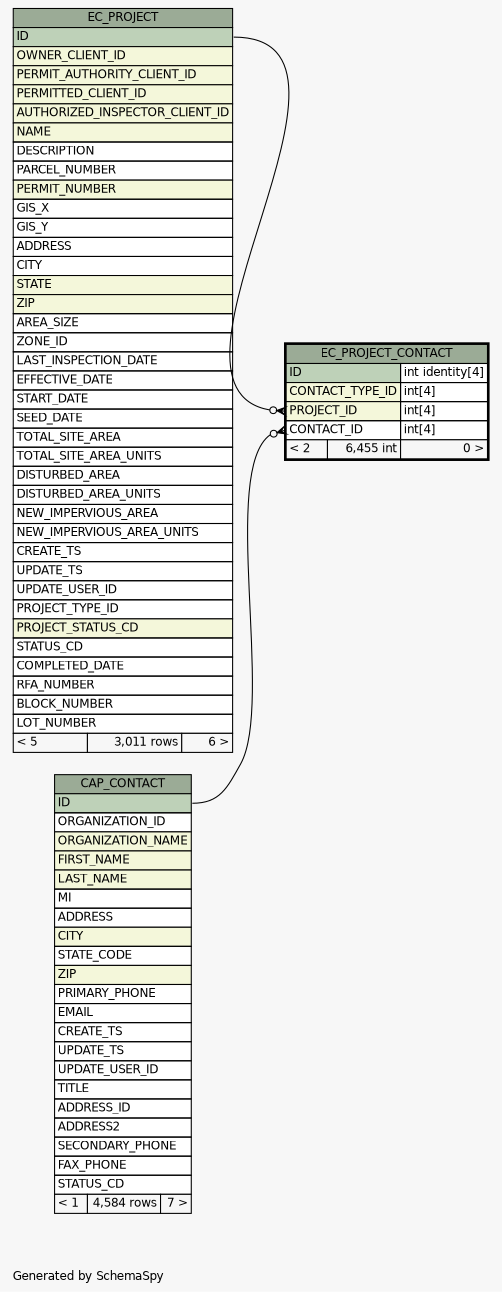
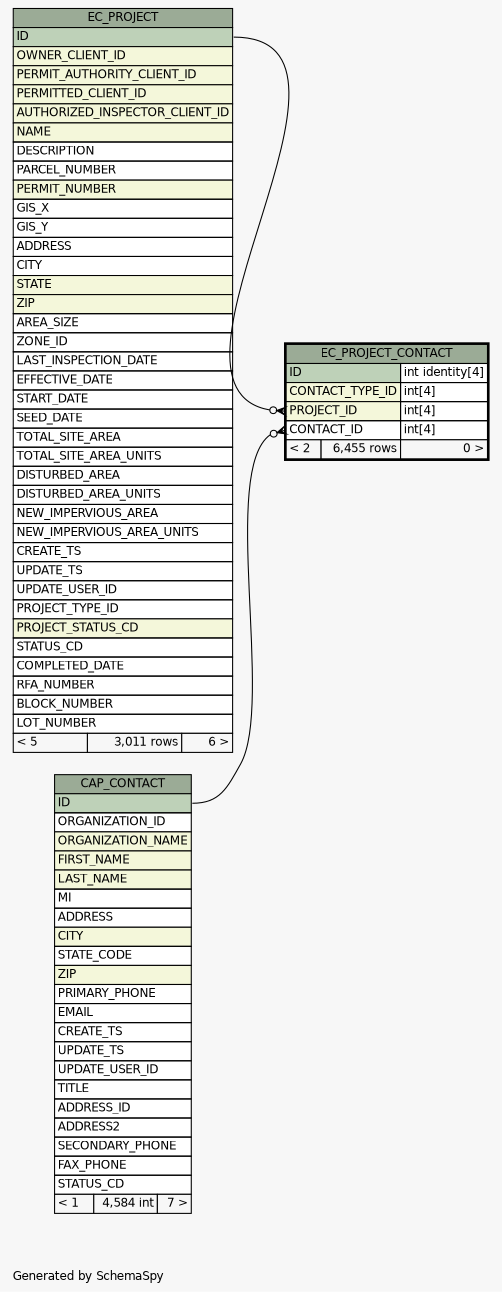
  digraph {
    bgcolor="#f7f7f7"
    fontname=Helvetica
    fontsize=11
    label="\nGenerated by SchemaSpy"
    labeljust=l
    nodesep=0.18
    rankdir=RL
    ranksep=0.46
    node [fontname=Helvetica fontsize=11 shape=plaintext]
    edge [arrowhead=none arrowsize=0.8 arrowtail=crowodot dir=back headport="ID:e"]
-   n1 [label=<     <TABLE BORDER="2" CELLBORDER="1" CELLSPACING="0" BGCOLOR="#ffffff">       <TR><TD COLSPAN="3" BGCOLOR="#9bab96" ALIGN="CENTER">EC_PROJECT_CONTACT</TD></TR>       <TR><TD PORT="ID" COLSPAN="2" BGCOLOR="#bed1b8" ALIGN="LEFT">ID</TD><TD PORT="ID.type" ALIGN="LEFT">int identity[4]</TD></TR>       <TR><TD PORT="CONTACT_TYPE_ID" COLSPAN="2" BGCOLOR="#f4f7da" ALIGN="LEFT">CONTACT_TYPE_ID</TD><TD PORT="CONTACT_TYPE_ID.type" ALIGN="LEFT">int[4]</TD></TR>       <TR><TD PORT="PROJECT_ID" COLSPAN="2" BGCOLOR="#f4f7da" ALIGN="LEFT">PROJECT_ID</TD><TD PORT="PROJECT_ID.type" ALIGN="LEFT">int[4]</TD></TR>       <TR><TD PORT="CONTACT_ID" COLSPAN="2" ALIGN="LEFT">CONTACT_ID</TD><TD PORT="CONTACT_ID.type" ALIGN="LEFT">int[4]</TD></TR>       <TR><TD ALIGN="LEFT" BGCOLOR="#f7f7f7">&lt; 2</TD><TD ALIGN="RIGHT" BGCOLOR="#f7f7f7">6,455 int</TD><TD ALIGN="RIGHT" BGCOLOR="#f7f7f7">0 &gt;</TD></TR>     </TABLE>>]
-   n2 [label=<     <TABLE BORDER="0" CELLBORDER="1" CELLSPACING="0" BGCOLOR="#ffffff">       <TR><TD COLSPAN="3" BGCOLOR="#9bab96" ALIGN="CENTER">CAP_CONTACT</TD></TR>       <TR><TD PORT="ID" COLSPAN="3" BGCOLOR="#bed1b8" ALIGN="LEFT">ID</TD></TR>       <TR><TD PORT="ORGANIZATION_ID" COLSPAN="3" ALIGN="LEFT">ORGANIZATION_ID</TD></TR>       <TR><TD PORT="ORGANIZATION_NAME" COLSPAN="3" BGCOLOR="#f4f7da" ALIGN="LEFT">ORGANIZATION_NAME</TD></TR>       <TR><TD PORT="FIRST_NAME" COLSPAN="3" BGCOLOR="#f4f7da" ALIGN="LEFT">FIRST_NAME</TD></TR>       <TR><TD PORT="LAST_NAME" COLSPAN="3" BGCOLOR="#f4f7da" ALIGN="LEFT">LAST_NAME</TD></TR>       <TR><TD PORT="MI" COLSPAN="3" ALIGN="LEFT">MI</TD></TR>       <TR><TD PORT="ADDRESS" COLSPAN="3" ALIGN="LEFT">ADDRESS</TD></TR>       <TR><TD PORT="CITY" COLSPAN="3" BGCOLOR="#f4f7da" ALIGN="LEFT">CITY</TD></TR>       <TR><TD PORT="STATE_CODE" COLSPAN="3" ALIGN="LEFT">STATE_CODE</TD></TR>       <TR><TD PORT="ZIP" COLSPAN="3" BGCOLOR="#f4f7da" ALIGN="LEFT">ZIP</TD></TR>       <TR><TD PORT="PRIMARY_PHONE" COLSPAN="3" ALIGN="LEFT">PRIMARY_PHONE</TD></TR>       <TR><TD PORT="EMAIL" COLSPAN="3" ALIGN="LEFT">EMAIL</TD></TR>       <TR><TD PORT="CREATE_TS" COLSPAN="3" ALIGN="LEFT">CREATE_TS</TD></TR>       <TR><TD PORT="UPDATE_TS" COLSPAN="3" ALIGN="LEFT">UPDATE_TS</TD></TR>       <TR><TD PORT="UPDATE_USER_ID" COLSPAN="3" ALIGN="LEFT">UPDATE_USER_ID</TD></TR>       <TR><TD PORT="TITLE" COLSPAN="3" ALIGN="LEFT">TITLE</TD></TR>       <TR><TD PORT="ADDRESS_ID" COLSPAN="3" ALIGN="LEFT">ADDRESS_ID</TD></TR>       <TR><TD PORT="ADDRESS2" COLSPAN="3" ALIGN="LEFT">ADDRESS2</TD></TR>       <TR><TD PORT="SECONDARY_PHONE" COLSPAN="3" ALIGN="LEFT">SECONDARY_PHONE</TD></TR>       <TR><TD PORT="FAX_PHONE" COLSPAN="3" ALIGN="LEFT">FAX_PHONE</TD></TR>       <TR><TD PORT="STATUS_CD" COLSPAN="3" ALIGN="LEFT">STATUS_CD</TD></TR>       <TR><TD ALIGN="LEFT" BGCOLOR="#f7f7f7">&lt; 1</TD><TD ALIGN="RIGHT" BGCOLOR="#f7f7f7">4,584 rows</TD><TD ALIGN="RIGHT" BGCOLOR="#f7f7f7">7 &gt;</TD></TR>     </TABLE>>]
+   n1 [label=<     <TABLE BORDER="2" CELLBORDER="1" CELLSPACING="0" BGCOLOR="#ffffff">       <TR><TD COLSPAN="3" BGCOLOR="#9bab96" ALIGN="CENTER">EC_PROJECT_CONTACT</TD></TR>       <TR><TD PORT="ID" COLSPAN="2" BGCOLOR="#bed1b8" ALIGN="LEFT">ID</TD><TD PORT="ID.type" ALIGN="LEFT">int identity[4]</TD></TR>       <TR><TD PORT="CONTACT_TYPE_ID" COLSPAN="2" BGCOLOR="#f4f7da" ALIGN="LEFT">CONTACT_TYPE_ID</TD><TD PORT="CONTACT_TYPE_ID.type" ALIGN="LEFT">int[4]</TD></TR>       <TR><TD PORT="PROJECT_ID" COLSPAN="2" BGCOLOR="#f4f7da" ALIGN="LEFT">PROJECT_ID</TD><TD PORT="PROJECT_ID.type" ALIGN="LEFT">int[4]</TD></TR>       <TR><TD PORT="CONTACT_ID" COLSPAN="2" ALIGN="LEFT">CONTACT_ID</TD><TD PORT="CONTACT_ID.type" ALIGN="LEFT">int[4]</TD></TR>       <TR><TD ALIGN="LEFT" BGCOLOR="#f7f7f7">&lt; 2</TD><TD ALIGN="RIGHT" BGCOLOR="#f7f7f7">6,455 rows</TD><TD ALIGN="RIGHT" BGCOLOR="#f7f7f7">0 &gt;</TD></TR>     </TABLE>>]
+   n2 [label=<     <TABLE BORDER="0" CELLBORDER="1" CELLSPACING="0" BGCOLOR="#ffffff">       <TR><TD COLSPAN="3" BGCOLOR="#9bab96" ALIGN="CENTER">CAP_CONTACT</TD></TR>       <TR><TD PORT="ID" COLSPAN="3" BGCOLOR="#bed1b8" ALIGN="LEFT">ID</TD></TR>       <TR><TD PORT="ORGANIZATION_ID" COLSPAN="3" ALIGN="LEFT">ORGANIZATION_ID</TD></TR>       <TR><TD PORT="ORGANIZATION_NAME" COLSPAN="3" BGCOLOR="#f4f7da" ALIGN="LEFT">ORGANIZATION_NAME</TD></TR>       <TR><TD PORT="FIRST_NAME" COLSPAN="3" BGCOLOR="#f4f7da" ALIGN="LEFT">FIRST_NAME</TD></TR>       <TR><TD PORT="LAST_NAME" COLSPAN="3" BGCOLOR="#f4f7da" ALIGN="LEFT">LAST_NAME</TD></TR>       <TR><TD PORT="MI" COLSPAN="3" ALIGN="LEFT">MI</TD></TR>       <TR><TD PORT="ADDRESS" COLSPAN="3" ALIGN="LEFT">ADDRESS</TD></TR>       <TR><TD PORT="CITY" COLSPAN="3" BGCOLOR="#f4f7da" ALIGN="LEFT">CITY</TD></TR>       <TR><TD PORT="STATE_CODE" COLSPAN="3" ALIGN="LEFT">STATE_CODE</TD></TR>       <TR><TD PORT="ZIP" COLSPAN="3" BGCOLOR="#f4f7da" ALIGN="LEFT">ZIP</TD></TR>       <TR><TD PORT="PRIMARY_PHONE" COLSPAN="3" ALIGN="LEFT">PRIMARY_PHONE</TD></TR>       <TR><TD PORT="EMAIL" COLSPAN="3" ALIGN="LEFT">EMAIL</TD></TR>       <TR><TD PORT="CREATE_TS" COLSPAN="3" ALIGN="LEFT">CREATE_TS</TD></TR>       <TR><TD PORT="UPDATE_TS" COLSPAN="3" ALIGN="LEFT">UPDATE_TS</TD></TR>       <TR><TD PORT="UPDATE_USER_ID" COLSPAN="3" ALIGN="LEFT">UPDATE_USER_ID</TD></TR>       <TR><TD PORT="TITLE" COLSPAN="3" ALIGN="LEFT">TITLE</TD></TR>       <TR><TD PORT="ADDRESS_ID" COLSPAN="3" ALIGN="LEFT">ADDRESS_ID</TD></TR>       <TR><TD PORT="ADDRESS2" COLSPAN="3" ALIGN="LEFT">ADDRESS2</TD></TR>       <TR><TD PORT="SECONDARY_PHONE" COLSPAN="3" ALIGN="LEFT">SECONDARY_PHONE</TD></TR>       <TR><TD PORT="FAX_PHONE" COLSPAN="3" ALIGN="LEFT">FAX_PHONE</TD></TR>       <TR><TD PORT="STATUS_CD" COLSPAN="3" ALIGN="LEFT">STATUS_CD</TD></TR>       <TR><TD ALIGN="LEFT" BGCOLOR="#f7f7f7">&lt; 1</TD><TD ALIGN="RIGHT" BGCOLOR="#f7f7f7">4,584 int</TD><TD ALIGN="RIGHT" BGCOLOR="#f7f7f7">7 &gt;</TD></TR>     </TABLE>>]
    n3 [label=<     <TABLE BORDER="0" CELLBORDER="1" CELLSPACING="0" BGCOLOR="#ffffff">       <TR><TD COLSPAN="3" BGCOLOR="#9bab96" ALIGN="CENTER">EC_PROJECT</TD></TR>       <TR><TD PORT="ID" COLSPAN="3" BGCOLOR="#bed1b8" ALIGN="LEFT">ID</TD></TR>       <TR><TD PORT="OWNER_CLIENT_ID" COLSPAN="3" BGCOLOR="#f4f7da" ALIGN="LEFT">OWNER_CLIENT_ID</TD></TR>       <TR><TD PORT="PERMIT_AUTHORITY_CLIENT_ID" COLSPAN="3" BGCOLOR="#f4f7da" ALIGN="LEFT">PERMIT_AUTHORITY_CLIENT_ID</TD></TR>       <TR><TD PORT="PERMITTED_CLIENT_ID" COLSPAN="3" BGCOLOR="#f4f7da" ALIGN="LEFT">PERMITTED_CLIENT_ID</TD></TR>       <TR><TD PORT="AUTHORIZED_INSPECTOR_CLIENT_ID" COLSPAN="3" BGCOLOR="#f4f7da" ALIGN="LEFT">AUTHORIZED_INSPECTOR_CLIENT_ID</TD></TR>       <TR><TD PORT="NAME" COLSPAN="3" BGCOLOR="#f4f7da" ALIGN="LEFT">NAME</TD></TR>       <TR><TD PORT="DESCRIPTION" COLSPAN="3" ALIGN="LEFT">DESCRIPTION</TD></TR>       <TR><TD PORT="PARCEL_NUMBER" COLSPAN="3" ALIGN="LEFT">PARCEL_NUMBER</TD></TR>       <TR><TD PORT="PERMIT_NUMBER" COLSPAN="3" BGCOLOR="#f4f7da" ALIGN="LEFT">PERMIT_NUMBER</TD></TR>       <TR><TD PORT="GIS_X" COLSPAN="3" ALIGN="LEFT">GIS_X</TD></TR>       <TR><TD PORT="GIS_Y" COLSPAN="3" ALIGN="LEFT">GIS_Y</TD></TR>       <TR><TD PORT="ADDRESS" COLSPAN="3" ALIGN="LEFT">ADDRESS</TD></TR>       <TR><TD PORT="CITY" COLSPAN="3" ALIGN="LEFT">CITY</TD></TR>       <TR><TD PORT="STATE" COLSPAN="3" BGCOLOR="#f4f7da" ALIGN="LEFT">STATE</TD></TR>       <TR><TD PORT="ZIP" COLSPAN="3" BGCOLOR="#f4f7da" ALIGN="LEFT">ZIP</TD></TR>       <TR><TD PORT="AREA_SIZE" COLSPAN="3" ALIGN="LEFT">AREA_SIZE</TD></TR>       <TR><TD PORT="ZONE_ID" COLSPAN="3" ALIGN="LEFT">ZONE_ID</TD></TR>       <TR><TD PORT="LAST_INSPECTION_DATE" COLSPAN="3" ALIGN="LEFT">LAST_INSPECTION_DATE</TD></TR>       <TR><TD PORT="EFFECTIVE_DATE" COLSPAN="3" ALIGN="LEFT">EFFECTIVE_DATE</TD></TR>       <TR><TD PORT="START_DATE" COLSPAN="3" ALIGN="LEFT">START_DATE</TD></TR>       <TR><TD PORT="SEED_DATE" COLSPAN="3" ALIGN="LEFT">SEED_DATE</TD></TR>       <TR><TD PORT="TOTAL_SITE_AREA" COLSPAN="3" ALIGN="LEFT">TOTAL_SITE_AREA</TD></TR>       <TR><TD PORT="TOTAL_SITE_AREA_UNITS" COLSPAN="3" ALIGN="LEFT">TOTAL_SITE_AREA_UNITS</TD></TR>       <TR><TD PORT="DISTURBED_AREA" COLSPAN="3" ALIGN="LEFT">DISTURBED_AREA</TD></TR>       <TR><TD PORT="DISTURBED_AREA_UNITS" COLSPAN="3" ALIGN="LEFT">DISTURBED_AREA_UNITS</TD></TR>       <TR><TD PORT="NEW_IMPERVIOUS_AREA" COLSPAN="3" ALIGN="LEFT">NEW_IMPERVIOUS_AREA</TD></TR>       <TR><TD PORT="NEW_IMPERVIOUS_AREA_UNITS" COLSPAN="3" ALIGN="LEFT">NEW_IMPERVIOUS_AREA_UNITS</TD></TR>       <TR><TD PORT="CREATE_TS" COLSPAN="3" ALIGN="LEFT">CREATE_TS</TD></TR>       <TR><TD PORT="UPDATE_TS" COLSPAN="3" ALIGN="LEFT">UPDATE_TS</TD></TR>       <TR><TD PORT="UPDATE_USER_ID" COLSPAN="3" ALIGN="LEFT">UPDATE_USER_ID</TD></TR>       <TR><TD PORT="PROJECT_TYPE_ID" COLSPAN="3" ALIGN="LEFT">PROJECT_TYPE_ID</TD></TR>       <TR><TD PORT="PROJECT_STATUS_CD" COLSPAN="3" BGCOLOR="#f4f7da" ALIGN="LEFT">PROJECT_STATUS_CD</TD></TR>       <TR><TD PORT="STATUS_CD" COLSPAN="3" ALIGN="LEFT">STATUS_CD</TD></TR>       <TR><TD PORT="COMPLETED_DATE" COLSPAN="3" ALIGN="LEFT">COMPLETED_DATE</TD></TR>       <TR><TD PORT="RFA_NUMBER" COLSPAN="3" ALIGN="LEFT">RFA_NUMBER</TD></TR>       <TR><TD PORT="BLOCK_NUMBER" COLSPAN="3" ALIGN="LEFT">BLOCK_NUMBER</TD></TR>       <TR><TD PORT="LOT_NUMBER" COLSPAN="3" ALIGN="LEFT">LOT_NUMBER</TD></TR>       <TR><TD ALIGN="LEFT" BGCOLOR="#f7f7f7">&lt; 5</TD><TD ALIGN="RIGHT" BGCOLOR="#f7f7f7">3,011 rows</TD><TD ALIGN="RIGHT" BGCOLOR="#f7f7f7">6 &gt;</TD></TR>     </TABLE>>]
    n1 -> n2 [tailport="CONTACT_ID:w"]
    n1 -> n3 [tailport="PROJECT_ID:w"]
  }
